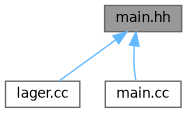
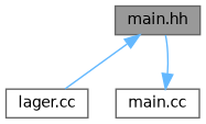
  digraph {
    node [color=grey40 fillcolor=white fontname=Helvetica fontsize=10 shape=box style=filled]
    edge [color=steelblue1 dir=back fontname=Helvetica fontsize=10 labelfontname=Helvetica labelfontsize=10 style=solid]
    n1 [color=gray40 fillcolor=grey60 fontcolor=black height=0.2 label="main.hh" width=0.4]
    n2 [height=0.2 label="lager.cc" width=0.4]
    n3 [height=0.2 label="main.cc" width=0.4]
    n1 -> n2
-   n1 -> n3
+   n3 -> n1
  }
